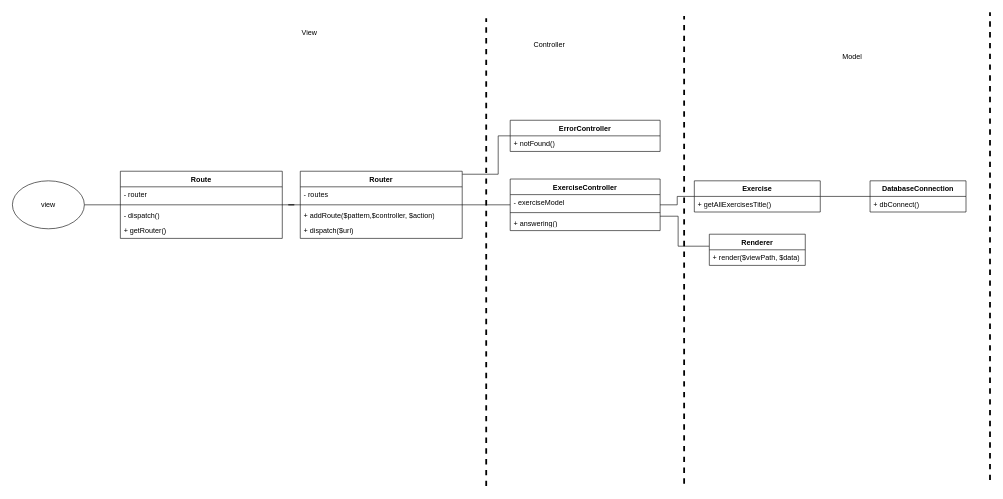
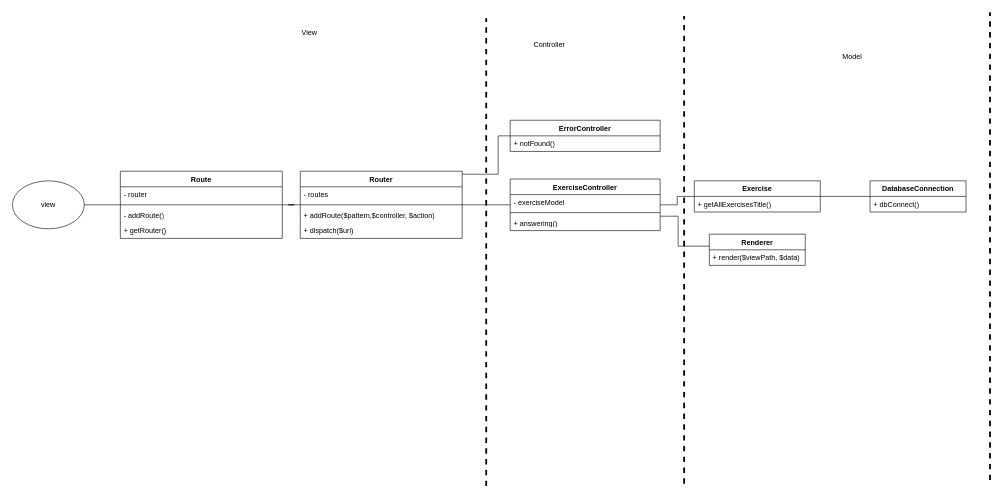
  <mxCell id="0" />
  <mxCell id="1" parent="0" />
  <mxCell id="2" value="DatabaseConnection" style="swimlane;fontStyle=1;align=center;verticalAlign=top;childLayout=stackLayout;horizontal=1;startSize=26;horizontalStack=0;resizeParent=1;resizeParentMax=0;resizeLast=0;collapsible=1;marginBottom=0;whiteSpace=wrap;html=1;" parent="1" vertex="1"><mxGeometry x="1450" y="301" width="160" height="52" as="geometry" /></mxCell>
  <mxCell id="3" value="+&amp;nbsp;dbConnect&lt;span style=&quot;background-color: initial;&quot;&gt;()&lt;/span&gt;" style="text;strokeColor=none;fillColor=none;align=left;verticalAlign=top;spacingLeft=4;spacingRight=4;overflow=hidden;rotatable=0;points=[[0,0.5],[1,0.5]];portConstraint=eastwest;whiteSpace=wrap;html=1;" parent="2" vertex="1"><mxGeometry y="26" width="160" height="26" as="geometry" /></mxCell>
  <mxCell id="4" style="edgeStyle=orthogonalEdgeStyle;shape=connector;rounded=0;orthogonalLoop=1;jettySize=auto;html=1;labelBackgroundColor=default;strokeColor=default;align=center;verticalAlign=middle;fontFamily=Helvetica;fontSize=11;fontColor=default;endArrow=none;endFill=0;" parent="1" source="5" target="2" edge="1"><mxGeometry relative="1" as="geometry" /></mxCell>
  <mxCell id="5" value="Exercise" style="swimlane;fontStyle=1;align=center;verticalAlign=top;childLayout=stackLayout;horizontal=1;startSize=26;horizontalStack=0;resizeParent=1;resizeParentMax=0;resizeLast=0;collapsible=1;marginBottom=0;whiteSpace=wrap;html=1;" parent="1" vertex="1"><mxGeometry x="1157" y="301" width="210" height="52" as="geometry" /></mxCell>
  <mxCell id="6" value="+&amp;nbsp;getAllExercisesTitle&lt;span style=&quot;background-color: initial;&quot;&gt;()&lt;/span&gt;" style="text;strokeColor=none;fillColor=none;align=left;verticalAlign=top;spacingLeft=4;spacingRight=4;overflow=hidden;rotatable=0;points=[[0,0.5],[1,0.5]];portConstraint=eastwest;whiteSpace=wrap;html=1;" parent="5" vertex="1"><mxGeometry y="26" width="210" height="26" as="geometry" /></mxCell>
  <mxCell id="7" style="edgeStyle=orthogonalEdgeStyle;shape=connector;rounded=0;orthogonalLoop=1;jettySize=auto;html=1;labelBackgroundColor=default;strokeColor=default;align=center;verticalAlign=middle;fontFamily=Helvetica;fontSize=11;fontColor=default;endArrow=none;endFill=0;" parent="1" source="9" target="5" edge="1"><mxGeometry relative="1" as="geometry" /></mxCell>
  <mxCell id="8" style="edgeStyle=orthogonalEdgeStyle;shape=connector;rounded=0;orthogonalLoop=1;jettySize=auto;html=1;labelBackgroundColor=default;strokeColor=default;align=center;verticalAlign=middle;fontFamily=Helvetica;fontSize=11;fontColor=default;endArrow=none;endFill=0;" parent="1" source="9" target="24" edge="1"><mxGeometry relative="1" as="geometry"><Array as="points"><mxPoint x="1130" y="360" /><mxPoint x="1130" y="410" /></Array></mxGeometry></mxCell>
  <mxCell id="9" value="ExerciseController" style="swimlane;fontStyle=1;align=center;verticalAlign=top;childLayout=stackLayout;horizontal=1;startSize=26;horizontalStack=0;resizeParent=1;resizeParentMax=0;resizeLast=0;collapsible=1;marginBottom=0;whiteSpace=wrap;html=1;" parent="1" vertex="1"><mxGeometry x="850" y="298" width="250" height="86" as="geometry" /></mxCell>
  <mxCell id="10" value="- exerciseModel" style="text;strokeColor=none;fillColor=none;align=left;verticalAlign=top;spacingLeft=4;spacingRight=4;overflow=hidden;rotatable=0;points=[[0,0.5],[1,0.5]];portConstraint=eastwest;whiteSpace=wrap;html=1;" parent="9" vertex="1"><mxGeometry y="26" width="250" height="26" as="geometry" /></mxCell>
  <mxCell id="11" value="" style="line;strokeWidth=1;fillColor=none;align=left;verticalAlign=middle;spacingTop=-1;spacingLeft=3;spacingRight=3;rotatable=0;labelPosition=right;points=[];portConstraint=eastwest;strokeColor=inherit;" parent="9" vertex="1"><mxGeometry y="52" width="250" height="8" as="geometry" /></mxCell>
  <mxCell id="12" value="+ answering()" style="text;strokeColor=none;fillColor=none;align=left;verticalAlign=top;spacingLeft=4;spacingRight=4;overflow=hidden;rotatable=0;points=[[0,0.5],[1,0.5]];portConstraint=eastwest;whiteSpace=wrap;html=1;" parent="9" vertex="1"><mxGeometry y="60" width="250" height="26" as="geometry" /></mxCell>
  <mxCell id="13" style="edgeStyle=orthogonalEdgeStyle;rounded=0;orthogonalLoop=1;jettySize=auto;html=1;endArrow=none;endFill=0;" parent="1" source="14" target="27" edge="1"><mxGeometry relative="1" as="geometry" /></mxCell>
  <mxCell id="14" value="view" style="ellipse;whiteSpace=wrap;html=1;" parent="1" vertex="1"><mxGeometry x="20" y="301" width="120" height="80" as="geometry" /></mxCell>
  <mxCell id="15" style="edgeStyle=orthogonalEdgeStyle;rounded=0;orthogonalLoop=1;jettySize=auto;html=1;endArrow=none;endFill=0;" parent="1" source="17" target="9" edge="1"><mxGeometry relative="1" as="geometry" /></mxCell>
  <mxCell id="16" style="edgeStyle=orthogonalEdgeStyle;shape=connector;rounded=0;orthogonalLoop=1;jettySize=auto;html=1;labelBackgroundColor=default;strokeColor=default;align=center;verticalAlign=middle;fontFamily=Helvetica;fontSize=11;fontColor=default;endArrow=none;endFill=0;" parent="1" source="17" target="22" edge="1"><mxGeometry relative="1" as="geometry"><Array as="points"><mxPoint x="830" y="290" /><mxPoint x="830" y="226" /></Array></mxGeometry></mxCell>
  <mxCell id="17" value="Router" style="swimlane;fontStyle=1;align=center;verticalAlign=top;childLayout=stackLayout;horizontal=1;startSize=26;horizontalStack=0;resizeParent=1;resizeParentMax=0;resizeLast=0;collapsible=1;marginBottom=0;whiteSpace=wrap;html=1;" parent="1" vertex="1"><mxGeometry x="500" y="285" width="270" height="112" as="geometry" /></mxCell>
  <mxCell id="18" value="- routes" style="text;strokeColor=none;fillColor=none;align=left;verticalAlign=top;spacingLeft=4;spacingRight=4;overflow=hidden;rotatable=0;points=[[0,0.5],[1,0.5]];portConstraint=eastwest;whiteSpace=wrap;html=1;" parent="17" vertex="1"><mxGeometry y="26" width="270" height="26" as="geometry" /></mxCell>
  <mxCell id="19" value="" style="line;strokeWidth=1;fillColor=none;align=left;verticalAlign=middle;spacingTop=-1;spacingLeft=3;spacingRight=3;rotatable=0;labelPosition=right;points=[];portConstraint=eastwest;strokeColor=inherit;" parent="17" vertex="1"><mxGeometry y="52" width="270" height="8" as="geometry" /></mxCell>
  <mxCell id="20" value="+ addRoute($pattern,$controller, $action)" style="text;strokeColor=none;fillColor=none;align=left;verticalAlign=top;spacingLeft=4;spacingRight=4;overflow=hidden;rotatable=0;points=[[0,0.5],[1,0.5]];portConstraint=eastwest;whiteSpace=wrap;html=1;" parent="17" vertex="1"><mxGeometry y="60" width="270" height="26" as="geometry" /></mxCell>
  <mxCell id="21" value="+ dispatch($uri)" style="text;strokeColor=none;fillColor=none;align=left;verticalAlign=top;spacingLeft=4;spacingRight=4;overflow=hidden;rotatable=0;points=[[0,0.5],[1,0.5]];portConstraint=eastwest;whiteSpace=wrap;html=1;" parent="17" vertex="1"><mxGeometry y="86" width="270" height="26" as="geometry" /></mxCell>
  <mxCell id="22" value="ErrorController" style="swimlane;fontStyle=1;align=center;verticalAlign=top;childLayout=stackLayout;horizontal=1;startSize=26;horizontalStack=0;resizeParent=1;resizeParentMax=0;resizeLast=0;collapsible=1;marginBottom=0;whiteSpace=wrap;html=1;" parent="1" vertex="1"><mxGeometry x="850" y="200" width="250" height="52" as="geometry" /></mxCell>
  <mxCell id="23" value="+ notFound()" style="text;strokeColor=none;fillColor=none;align=left;verticalAlign=top;spacingLeft=4;spacingRight=4;overflow=hidden;rotatable=0;points=[[0,0.5],[1,0.5]];portConstraint=eastwest;whiteSpace=wrap;html=1;" parent="22" vertex="1"><mxGeometry y="26" width="250" height="26" as="geometry" /></mxCell>
  <mxCell id="24" value="Renderer" style="swimlane;fontStyle=1;align=center;verticalAlign=top;childLayout=stackLayout;horizontal=1;startSize=26;horizontalStack=0;resizeParent=1;resizeParentMax=0;resizeLast=0;collapsible=1;marginBottom=0;whiteSpace=wrap;html=1;" parent="1" vertex="1"><mxGeometry x="1182" y="390" width="160" height="52" as="geometry" /></mxCell>
  <mxCell id="25" value="+ render($viewPath, $data)" style="text;strokeColor=none;fillColor=none;align=left;verticalAlign=top;spacingLeft=4;spacingRight=4;overflow=hidden;rotatable=0;points=[[0,0.5],[1,0.5]];portConstraint=eastwest;whiteSpace=wrap;html=1;" parent="24" vertex="1"><mxGeometry y="26" width="160" height="26" as="geometry" /></mxCell>
  <mxCell id="26" style="edgeStyle=orthogonalEdgeStyle;rounded=0;orthogonalLoop=1;jettySize=auto;html=1;endArrow=none;endFill=0;" parent="1" source="27" target="17" edge="1"><mxGeometry relative="1" as="geometry" /></mxCell>
  <mxCell id="27" value="Route" style="swimlane;fontStyle=1;align=center;verticalAlign=top;childLayout=stackLayout;horizontal=1;startSize=26;horizontalStack=0;resizeParent=1;resizeParentMax=0;resizeLast=0;collapsible=1;marginBottom=0;whiteSpace=wrap;html=1;" parent="1" vertex="1"><mxGeometry x="200" y="285" width="270" height="112" as="geometry" /></mxCell>
  <mxCell id="28" value="- router" style="text;strokeColor=none;fillColor=none;align=left;verticalAlign=top;spacingLeft=4;spacingRight=4;overflow=hidden;rotatable=0;points=[[0,0.5],[1,0.5]];portConstraint=eastwest;whiteSpace=wrap;html=1;" parent="27" vertex="1"><mxGeometry y="26" width="270" height="26" as="geometry" /></mxCell>
  <mxCell id="29" value="" style="line;strokeWidth=1;fillColor=none;align=left;verticalAlign=middle;spacingTop=-1;spacingLeft=3;spacingRight=3;rotatable=0;labelPosition=right;points=[];portConstraint=eastwest;strokeColor=inherit;" parent="27" vertex="1"><mxGeometry y="52" width="270" height="8" as="geometry" /></mxCell>
- <mxCell id="30" value="- dispatch()" style="text;strokeColor=none;fillColor=none;align=left;verticalAlign=top;spacingLeft=4;spacingRight=4;overflow=hidden;rotatable=0;points=[[0,0.5],[1,0.5]];portConstraint=eastwest;whiteSpace=wrap;html=1;" parent="27" vertex="1"><mxGeometry y="60" width="270" height="26" as="geometry" /></mxCell>
+ <mxCell id="30" value="- addRoute()" style="text;strokeColor=none;fillColor=none;align=left;verticalAlign=top;spacingLeft=4;spacingRight=4;overflow=hidden;rotatable=0;points=[[0,0.5],[1,0.5]];portConstraint=eastwest;whiteSpace=wrap;html=1;" parent="27" vertex="1"><mxGeometry y="60" width="270" height="26" as="geometry" /></mxCell>
  <mxCell id="31" value="+ getRouter()" style="text;strokeColor=none;fillColor=none;align=left;verticalAlign=top;spacingLeft=4;spacingRight=4;overflow=hidden;rotatable=0;points=[[0,0.5],[1,0.5]];portConstraint=eastwest;whiteSpace=wrap;html=1;" parent="27" vertex="1"><mxGeometry y="86" width="270" height="26" as="geometry" /></mxCell>
  <mxCell id="32" value="" style="endArrow=none;dashed=1;html=1;rounded=0;strokeWidth=3;" parent="1" edge="1"><mxGeometry width="50" height="50" relative="1" as="geometry"><mxPoint x="810" y="810" as="sourcePoint" /><mxPoint x="810" y="30" as="targetPoint" /></mxGeometry></mxCell>
  <mxCell id="33" value="" style="endArrow=none;dashed=1;html=1;rounded=0;strokeWidth=3;" parent="1" edge="1"><mxGeometry width="50" height="50" relative="1" as="geometry"><mxPoint x="1140" y="806" as="sourcePoint" /><mxPoint x="1140" y="26" as="targetPoint" /></mxGeometry></mxCell>
  <mxCell id="34" value="" style="endArrow=none;dashed=1;html=1;rounded=0;strokeWidth=3;" parent="1" edge="1"><mxGeometry width="50" height="50" relative="1" as="geometry"><mxPoint x="1650" y="800" as="sourcePoint" /><mxPoint x="1650" y="20" as="targetPoint" /></mxGeometry></mxCell>
  <mxCell id="35" value="Model" style="text;html=1;align=center;verticalAlign=middle;resizable=0;points=[];autosize=1;strokeColor=none;fillColor=none;" parent="1" vertex="1"><mxGeometry x="1390" y="80" width="60" height="30" as="geometry" /></mxCell>
  <mxCell id="36" value="Controller" style="text;html=1;align=center;verticalAlign=middle;resizable=0;points=[];autosize=1;strokeColor=none;fillColor=none;" parent="1" vertex="1"><mxGeometry x="875" y="60" width="80" height="30" as="geometry" /></mxCell>
  <mxCell id="37" value="View" style="text;html=1;align=center;verticalAlign=middle;resizable=0;points=[];autosize=1;strokeColor=none;fillColor=none;" parent="1" vertex="1"><mxGeometry x="490" y="40" width="50" height="30" as="geometry" /></mxCell>
